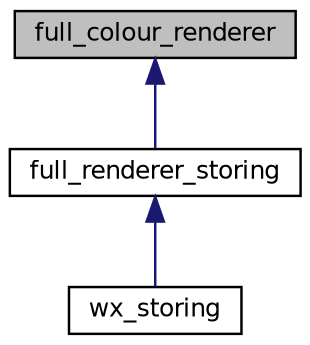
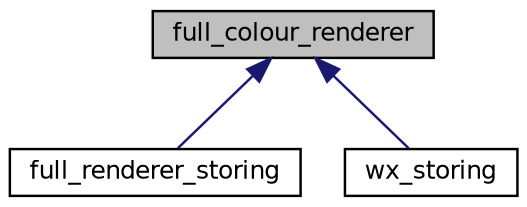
  digraph {
    node [color=black fillcolor=white fontname=Helvetica fontsize=10 shape=record style=filled]
    edge [color=midnightblue dir=back fontname=Helvetica fontsize=10 labelfontname=Helvetica labelfontsize=10 style=solid]
    n1 [fillcolor=grey75 fontcolor=black height=0.2 label=full_colour_renderer width=0.4]
    n2 [height=0.2 label=full_renderer_storing width=0.4]
    n3 [height=0.2 label=wx_storing width=0.4]
    n1 -> n2
-   n2 -> n3
+   n1 -> n3
  }
